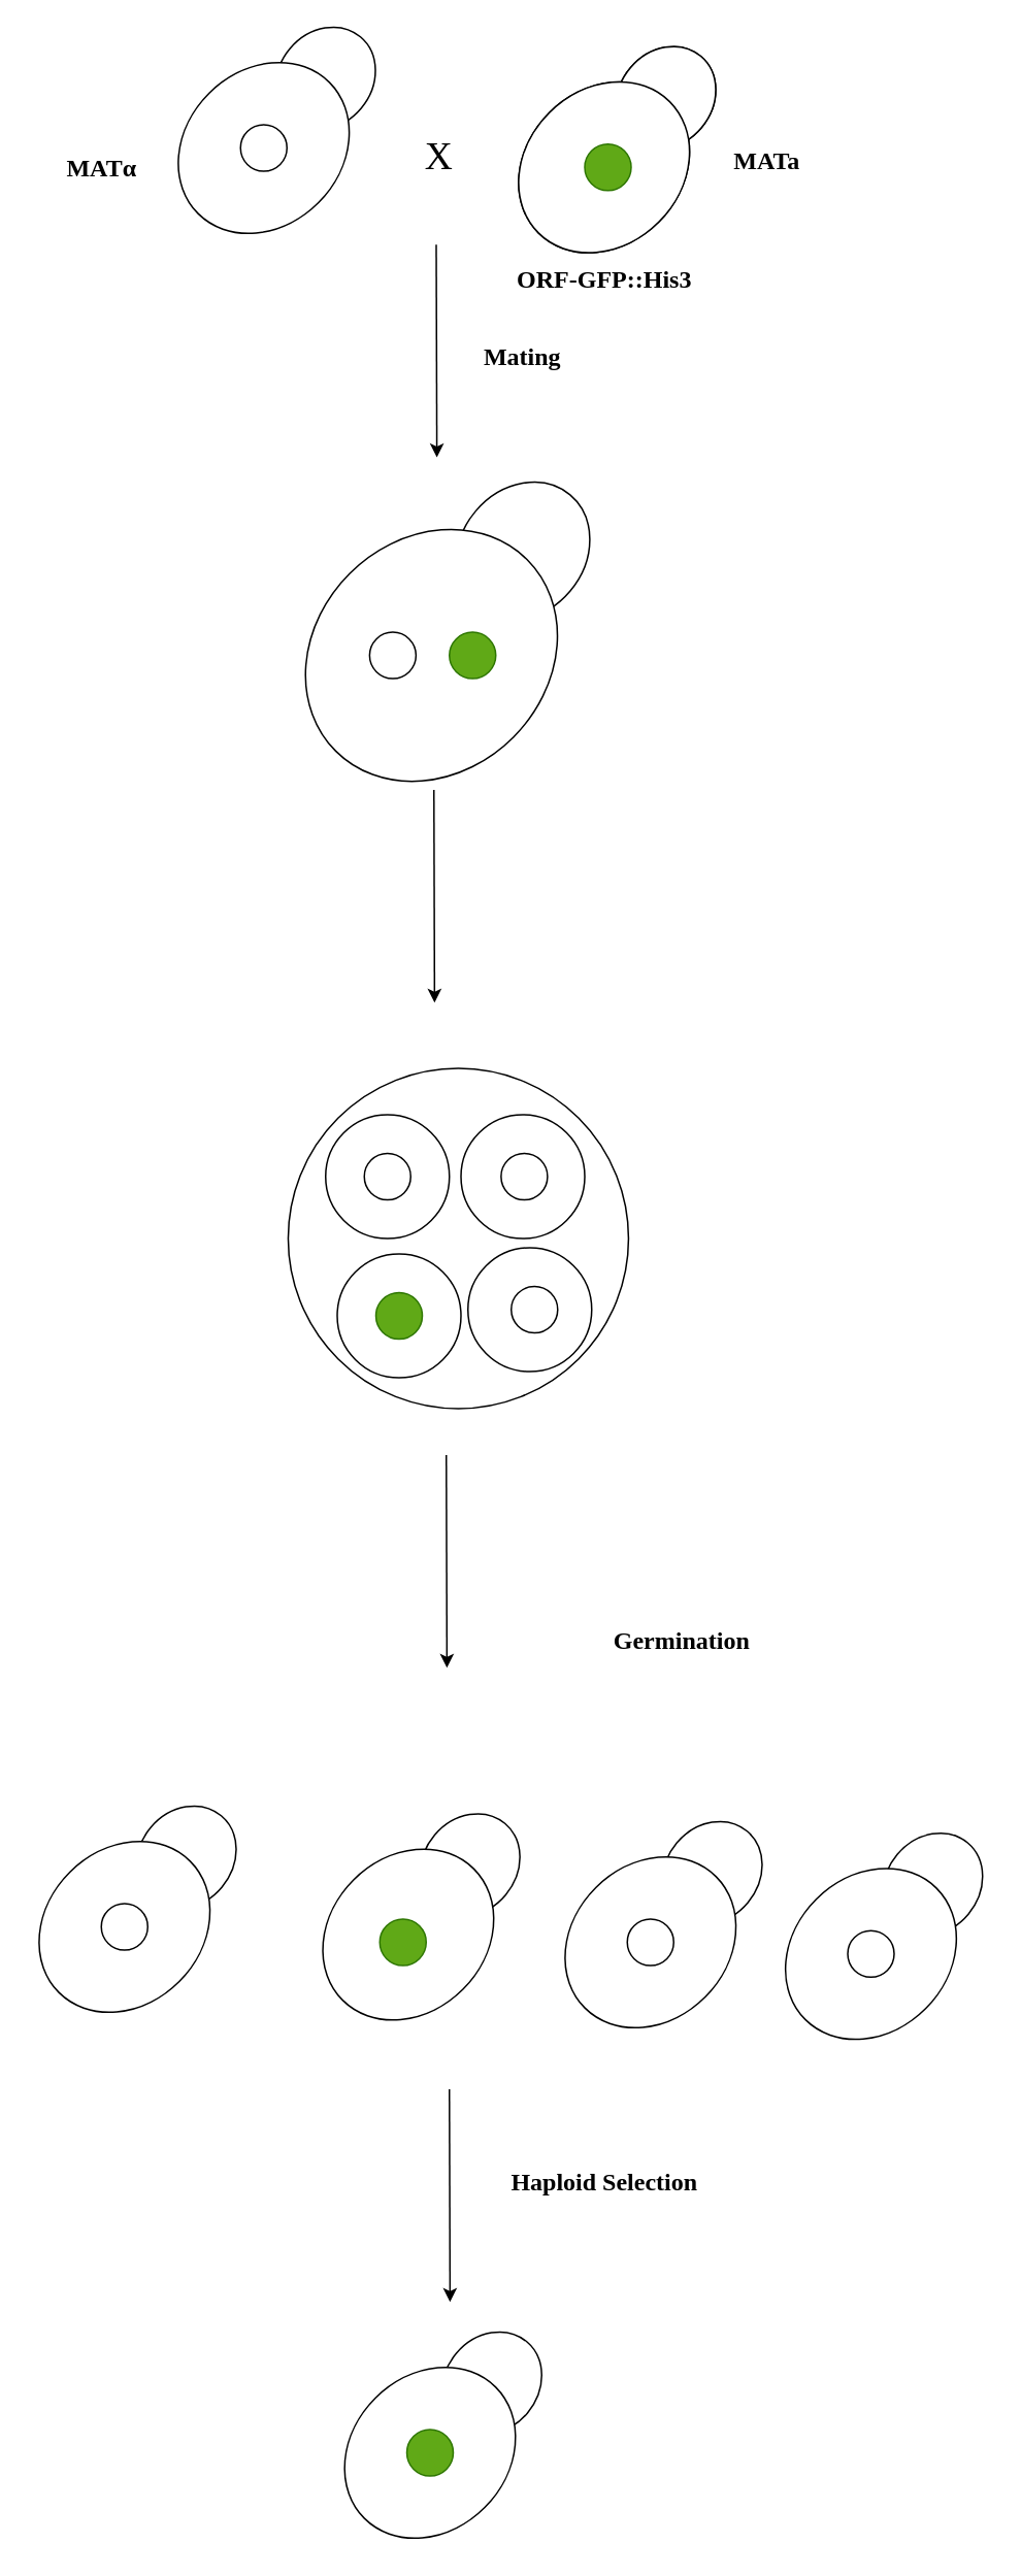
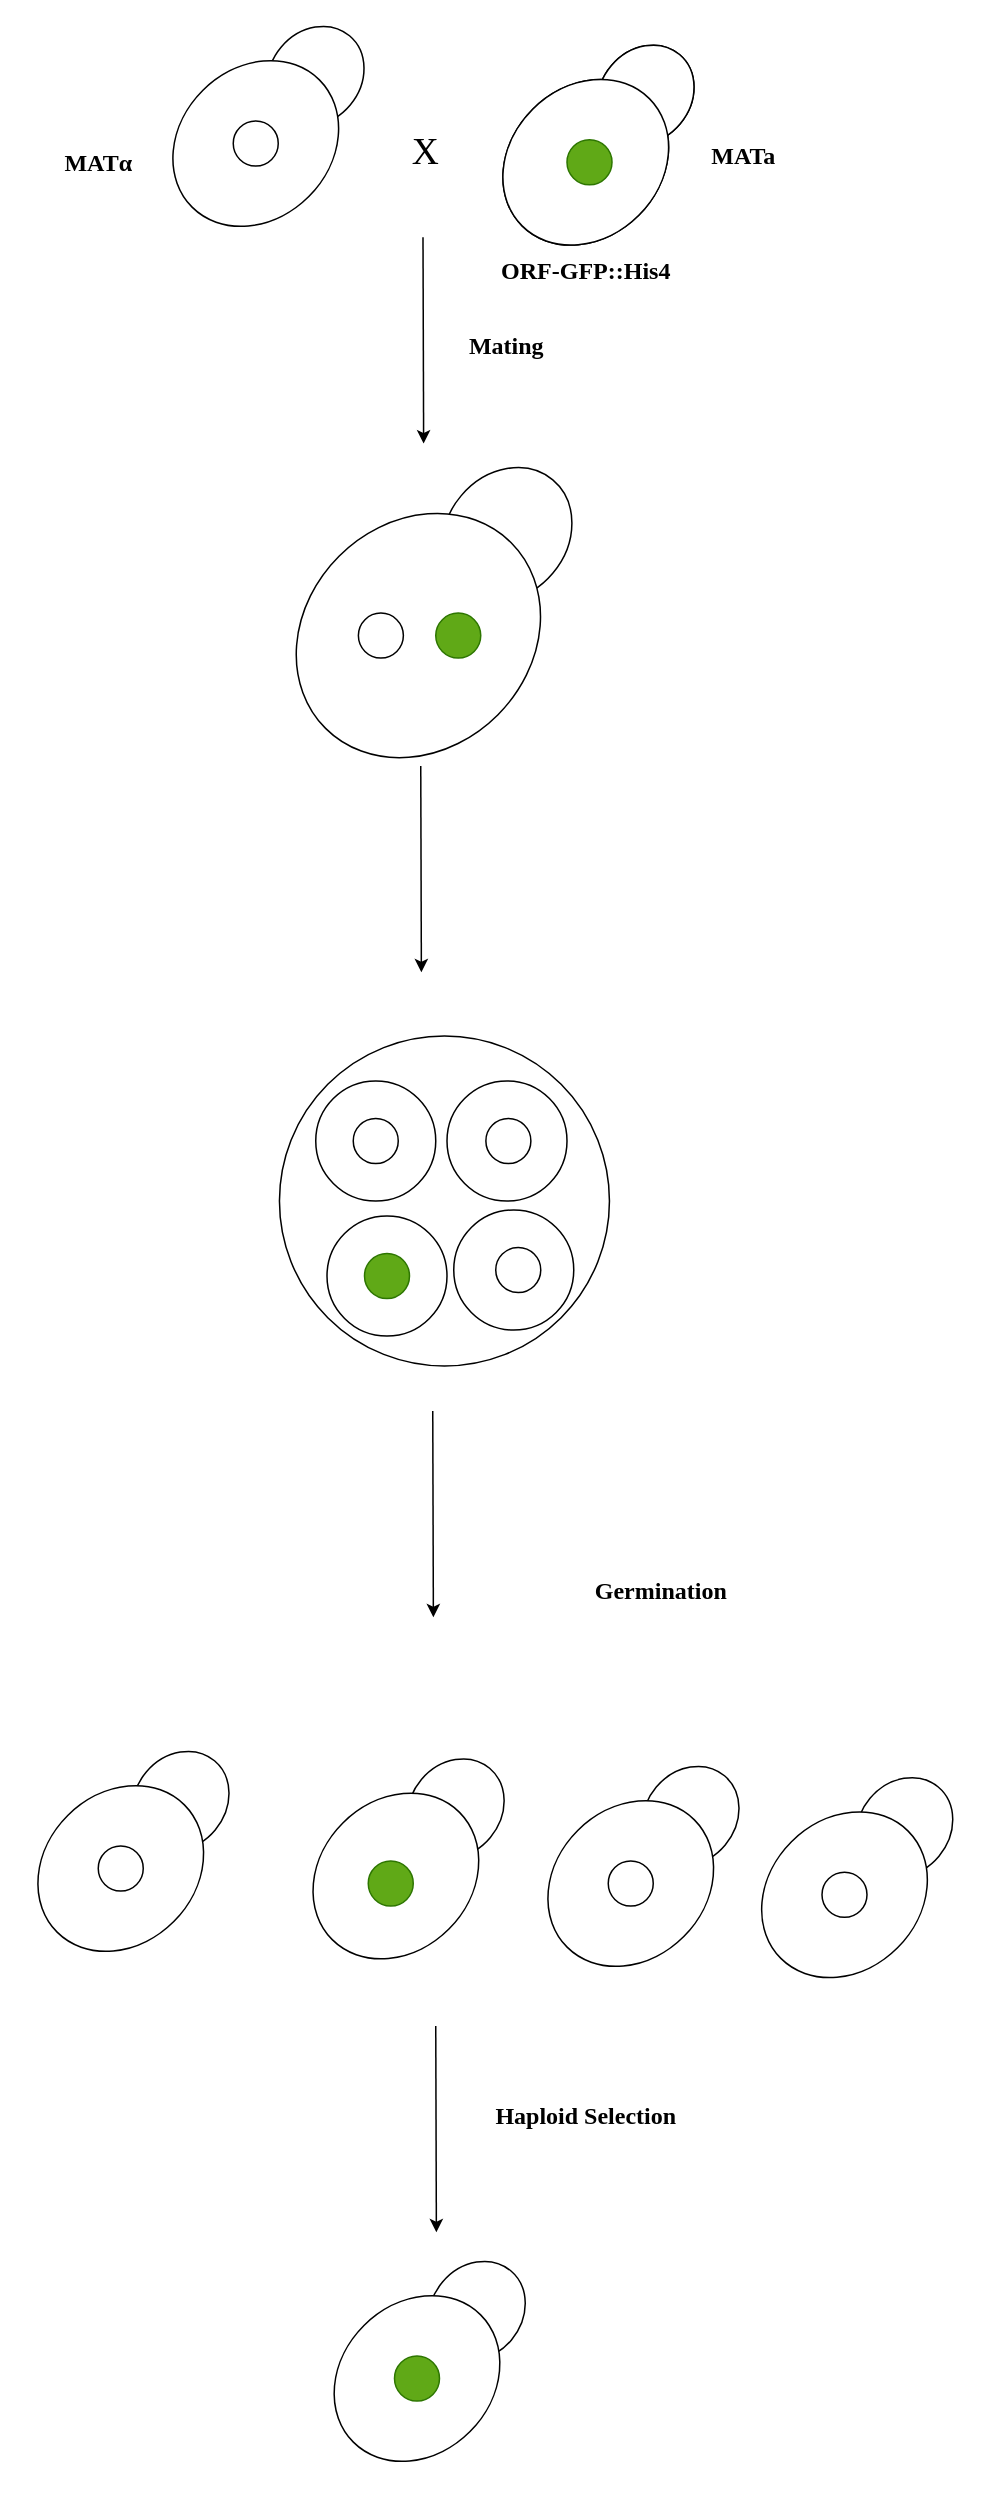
  <mxCell id="0" />
  <mxCell id="1" parent="0" />
  <mxCell id="2" value="" style="ellipse;whiteSpace=wrap;html=1;rotation=130;direction=south;fillColor=#E6E6E6;strokeColor=#E6E6E6;" parent="1" vertex="1"><mxGeometry x="175" y="20" width="70" height="60" as="geometry" /></mxCell>
  <mxCell id="3" value="" style="ellipse;whiteSpace=wrap;html=1;direction=north;rotation=-45;fillColor=#E6E6E6;strokeColor=#E6E6E6;" parent="1" vertex="1"><mxGeometry x="110" y="45" width="120" height="100" as="geometry" /></mxCell>
  <mxCell id="4" value="" style="ellipse;whiteSpace=wrap;html=1;rotation=130;direction=south;fillColor=#FFFFFF;" parent="1" vertex="1"><mxGeometry x="175" y="20" width="70" height="60" as="geometry" /></mxCell>
  <mxCell id="5" value="" style="ellipse;whiteSpace=wrap;html=1;direction=north;rotation=-45;fillColor=#FFFFFF;" parent="1" vertex="1"><mxGeometry x="110" y="45" width="120" height="100" as="geometry" /></mxCell>
  <mxCell id="6" value="" style="endArrow=classic;html=1;strokeWidth=1;" parent="1" edge="1"><mxGeometry width="50" height="50" relative="1" as="geometry"><mxPoint x="281.5" y="157.5" as="sourcePoint" /><mxPoint x="281.92" y="295" as="targetPoint" /></mxGeometry></mxCell>
  <mxCell id="7" value="" style="endArrow=classic;html=1;strokeWidth=1;" parent="1" edge="1"><mxGeometry width="50" height="50" relative="1" as="geometry"><mxPoint x="280" y="510" as="sourcePoint" /><mxPoint x="280.42" y="647.5" as="targetPoint" /></mxGeometry></mxCell>
  <mxCell id="8" value="" style="ellipse;whiteSpace=wrap;html=1;rotation=130;direction=south;fillColor=#FFFFFF;" parent="1" vertex="1"><mxGeometry x="395" y="32.5" width="70" height="60" as="geometry" /></mxCell>
  <mxCell id="9" value="" style="ellipse;whiteSpace=wrap;html=1;direction=north;rotation=-45;fillColor=#FFFFFF;" parent="1" vertex="1"><mxGeometry x="330" y="57.5" width="120" height="100" as="geometry" /></mxCell>
  <mxCell id="10" value="" style="ellipse;whiteSpace=wrap;html=1;rotation=130;direction=south;fillColor=#FFFFFF;" parent="1" vertex="1"><mxGeometry x="395" y="32.5" width="70" height="60" as="geometry" /></mxCell>
  <mxCell id="11" value="" style="ellipse;whiteSpace=wrap;html=1;direction=north;rotation=-45;fillColor=#FFFFFF;" parent="1" vertex="1"><mxGeometry x="330" y="57.5" width="120" height="100" as="geometry" /></mxCell>
  <mxCell id="12" value="" style="ellipse;whiteSpace=wrap;html=1;rotation=130;direction=south;fillColor=#FFFFFF;" parent="1" vertex="1"><mxGeometry x="290" y="315.62" width="95" height="80" as="geometry" /></mxCell>
  <mxCell id="13" value="" style="ellipse;whiteSpace=wrap;html=1;direction=north;rotation=-45;fillColor=#FFFFFF;" parent="1" vertex="1"><mxGeometry x="190.92" y="348.21" width="175" height="149.67" as="geometry" /></mxCell>
  <mxCell id="14" value="" style="ellipse;whiteSpace=wrap;html=1;aspect=fixed;strokeColor=#000000;fillColor=#FFFFFF;" parent="1" vertex="1"><mxGeometry x="185.8" y="690" width="220" height="220" as="geometry" /></mxCell>
  <mxCell id="15" value="" style="ellipse;whiteSpace=wrap;html=1;aspect=fixed;strokeColor=#000000;fillColor=#FFFFFF;" parent="1" vertex="1"><mxGeometry x="210" y="720" width="80" height="80" as="geometry" /></mxCell>
  <mxCell id="16" value="" style="ellipse;whiteSpace=wrap;html=1;aspect=fixed;strokeColor=#000000;fillColor=#FFFFFF;" parent="1" vertex="1"><mxGeometry x="297.5" y="720" width="80" height="80" as="geometry" /></mxCell>
  <mxCell id="17" value="" style="ellipse;whiteSpace=wrap;html=1;aspect=fixed;strokeColor=#000000;fillColor=#FFFFFF;" parent="1" vertex="1"><mxGeometry x="217.5" y="810" width="80" height="80" as="geometry" /></mxCell>
  <mxCell id="18" value="" style="ellipse;whiteSpace=wrap;html=1;aspect=fixed;strokeColor=#000000;fillColor=#FFFFFF;" parent="1" vertex="1"><mxGeometry x="302" y="806" width="80" height="80" as="geometry" /></mxCell>
  <mxCell id="19" value="&lt;font style=&quot;font-size: 25px&quot; face=&quot;Georgia&quot;&gt;X&lt;/font&gt;" style="text;html=1;align=center;verticalAlign=middle;resizable=0;points=[];autosize=1;" parent="1" vertex="1"><mxGeometry x="267.5" y="90" width="30" height="20" as="geometry" /></mxCell>
  <mxCell id="20" value="" style="endArrow=classic;html=1;strokeWidth=1;" parent="1" edge="1"><mxGeometry width="50" height="50" relative="1" as="geometry"><mxPoint x="288" y="940" as="sourcePoint" /><mxPoint x="288.42" y="1077.5" as="targetPoint" /></mxGeometry></mxCell>
  <mxCell id="21" value="" style="ellipse;whiteSpace=wrap;html=1;rotation=130;direction=south;fillColor=#FFFFFF;" parent="1" vertex="1"><mxGeometry x="85" y="1170" width="70" height="60" as="geometry" /></mxCell>
  <mxCell id="22" value="" style="ellipse;whiteSpace=wrap;html=1;direction=north;rotation=-45;fillColor=#FFFFFF;" parent="1" vertex="1"><mxGeometry x="20" y="1195" width="120" height="100" as="geometry" /></mxCell>
  <mxCell id="23" value="" style="ellipse;whiteSpace=wrap;html=1;rotation=130;direction=south;fillColor=#FFFFFF;" parent="1" vertex="1"><mxGeometry x="268.42" y="1175" width="70" height="60" as="geometry" /></mxCell>
  <mxCell id="24" value="" style="ellipse;whiteSpace=wrap;html=1;direction=north;rotation=-45;fillColor=#FFFFFF;" parent="1" vertex="1"><mxGeometry x="203.42" y="1200" width="120" height="100" as="geometry" /></mxCell>
  <mxCell id="25" value="" style="ellipse;whiteSpace=wrap;html=1;rotation=130;direction=south;fillColor=#FFFFFF;" parent="1" vertex="1"><mxGeometry x="425" y="1180" width="70" height="60" as="geometry" /></mxCell>
  <mxCell id="26" value="" style="ellipse;whiteSpace=wrap;html=1;direction=north;rotation=-45;fillColor=#FFFFFF;" parent="1" vertex="1"><mxGeometry x="360" y="1205" width="120" height="100" as="geometry" /></mxCell>
  <mxCell id="27" value="" style="ellipse;whiteSpace=wrap;html=1;rotation=130;direction=south;fillColor=#FFFFFF;" parent="1" vertex="1"><mxGeometry x="567.5" y="1187.5" width="70" height="60" as="geometry" /></mxCell>
  <mxCell id="28" value="" style="ellipse;whiteSpace=wrap;html=1;direction=north;rotation=-45;fillColor=#FFFFFF;" parent="1" vertex="1"><mxGeometry x="502.5" y="1212.5" width="120" height="100" as="geometry" /></mxCell>
  <mxCell id="29" value="" style="ellipse;whiteSpace=wrap;html=1;rotation=130;direction=south;fillColor=#FFFFFF;" parent="1" vertex="1"><mxGeometry x="282.5" y="1510" width="70" height="60" as="geometry" /></mxCell>
  <mxCell id="30" value="" style="ellipse;whiteSpace=wrap;html=1;direction=north;rotation=-45;fillColor=#FFFFFF;" parent="1" vertex="1"><mxGeometry x="217.5" y="1535" width="120" height="100" as="geometry" /></mxCell>
  <mxCell id="31" value="" style="endArrow=classic;html=1;strokeWidth=1;" parent="1" edge="1"><mxGeometry width="50" height="50" relative="1" as="geometry"><mxPoint x="290" y="1350" as="sourcePoint" /><mxPoint x="290.42" y="1487.5" as="targetPoint" /></mxGeometry></mxCell>
  <mxCell id="32" value="&lt;font face=&quot;Georgia&quot;&gt;&lt;b&gt;&lt;font style=&quot;font-size: 16px&quot;&gt;Mating&lt;/font&gt;&lt;/b&gt;&lt;/font&gt;" style="text;html=1;align=center;verticalAlign=middle;resizable=0;points=[];autosize=1;" parent="1" vertex="1"><mxGeometry x="302" y="220" width="70" height="20" as="geometry" /></mxCell>
  <mxCell id="33" value="&lt;div&gt;&lt;font face=&quot;Georgia&quot;&gt;&lt;b&gt;&lt;font style=&quot;font-size: 16px&quot;&gt;Germination&lt;/font&gt;&lt;/b&gt;&lt;/font&gt;&lt;/div&gt;" style="text;html=1;align=center;verticalAlign=middle;resizable=0;points=[];autosize=1;" parent="1" vertex="1"><mxGeometry x="380" y="1050" width="120" height="20" as="geometry" /></mxCell>
  <mxCell id="34" value="&lt;div&gt;&lt;font face=&quot;Georgia&quot;&gt;&lt;b&gt;&lt;font style=&quot;font-size: 16px&quot;&gt;Haploid Selection&lt;br&gt;&lt;/font&gt;&lt;/b&gt;&lt;/font&gt;&lt;/div&gt;" style="text;html=1;align=center;verticalAlign=middle;resizable=0;points=[];autosize=1;" parent="1" vertex="1"><mxGeometry x="310" y="1400" width="160" height="20" as="geometry" /></mxCell>
- <mxCell id="35" value="&lt;font face=&quot;Georgia&quot;&gt;&lt;b&gt;&lt;font style=&quot;font-size: 16px&quot;&gt;ORF-GFP::His3&lt;/font&gt;&lt;/b&gt;&lt;/font&gt;" style="text;html=1;align=center;verticalAlign=middle;resizable=0;points=[];autosize=1;" parent="1" vertex="1"><mxGeometry x="320" y="170" width="140" height="20" as="geometry" /></mxCell>
+ <mxCell id="35" value="&lt;font face=&quot;Georgia&quot;&gt;&lt;b&gt;&lt;font style=&quot;font-size: 16px&quot;&gt;ORF-GFP::His4&lt;/font&gt;&lt;/b&gt;&lt;/font&gt;" style="text;html=1;align=center;verticalAlign=middle;resizable=0;points=[];autosize=1;" parent="1" vertex="1"><mxGeometry x="320" y="170" width="140" height="20" as="geometry" /></mxCell>
  <mxCell id="36" value="" style="ellipse;whiteSpace=wrap;html=1;aspect=fixed;strokeColor=#000000;fillColor=#FFFFFF;" parent="1" vertex="1"><mxGeometry x="155" y="80" width="30" height="30" as="geometry" /></mxCell>
  <mxCell id="37" value="" style="ellipse;whiteSpace=wrap;html=1;aspect=fixed;strokeColor=#2D7600;fillColor=#60a917;fontColor=#ffffff;" parent="1" vertex="1"><mxGeometry x="377.5" y="92.5" width="30" height="30" as="geometry" /></mxCell>
  <mxCell id="38" value="" style="ellipse;whiteSpace=wrap;html=1;aspect=fixed;strokeColor=#2D7600;fillColor=#60a917;fontColor=#ffffff;" parent="1" vertex="1"><mxGeometry x="290" y="408.05" width="30" height="30" as="geometry" /></mxCell>
  <mxCell id="39" value="" style="ellipse;whiteSpace=wrap;html=1;aspect=fixed;strokeColor=#000000;fillColor=#FFFFFF;" parent="1" vertex="1"><mxGeometry x="238.42" y="408.05" width="30" height="30" as="geometry" /></mxCell>
  <mxCell id="40" value="" style="ellipse;whiteSpace=wrap;html=1;aspect=fixed;strokeColor=#000000;fillColor=#FFFFFF;" parent="1" vertex="1"><mxGeometry x="235" y="745" width="30" height="30" as="geometry" /></mxCell>
  <mxCell id="41" value="" style="ellipse;whiteSpace=wrap;html=1;aspect=fixed;strokeColor=#000000;fillColor=#FFFFFF;" parent="1" vertex="1"><mxGeometry x="323.42" y="745" width="30" height="30" as="geometry" /></mxCell>
  <mxCell id="42" value="" style="ellipse;whiteSpace=wrap;html=1;aspect=fixed;strokeColor=#2D7600;fillColor=#60a917;fontColor=#ffffff;" parent="1" vertex="1"><mxGeometry x="242.5" y="835" width="30" height="30" as="geometry" /></mxCell>
  <mxCell id="43" value="" style="ellipse;whiteSpace=wrap;html=1;aspect=fixed;strokeColor=#000000;fillColor=#FFFFFF;" parent="1" vertex="1"><mxGeometry x="330" y="831" width="30" height="30" as="geometry" /></mxCell>
  <mxCell id="44" value="" style="ellipse;whiteSpace=wrap;html=1;aspect=fixed;strokeColor=#000000;fillColor=#FFFFFF;" parent="1" vertex="1"><mxGeometry x="65" y="1230" width="30" height="30" as="geometry" /></mxCell>
  <mxCell id="45" value="" style="ellipse;whiteSpace=wrap;html=1;aspect=fixed;strokeColor=#000000;fillColor=#FFFFFF;" parent="1" vertex="1"><mxGeometry x="405" y="1240" width="30" height="30" as="geometry" /></mxCell>
  <mxCell id="46" value="" style="ellipse;whiteSpace=wrap;html=1;aspect=fixed;strokeColor=#000000;fillColor=#FFFFFF;" parent="1" vertex="1"><mxGeometry x="547.5" y="1247.5" width="30" height="30" as="geometry" /></mxCell>
  <mxCell id="47" value="" style="ellipse;whiteSpace=wrap;html=1;aspect=fixed;strokeColor=#2D7600;fillColor=#60a917;fontColor=#ffffff;" parent="1" vertex="1"><mxGeometry x="245" y="1240" width="30" height="30" as="geometry" /></mxCell>
  <mxCell id="48" value="" style="ellipse;whiteSpace=wrap;html=1;aspect=fixed;strokeColor=#2D7600;fillColor=#60a917;fontColor=#ffffff;" parent="1" vertex="1"><mxGeometry x="262.5" y="1570" width="30" height="30" as="geometry" /></mxCell>
  <mxCell id="49" value="&lt;font face=&quot;Georgia&quot;&gt;&lt;b&gt;&lt;font style=&quot;font-size: 16px&quot;&gt;MATa&lt;/font&gt;&lt;/b&gt;&lt;/font&gt;" style="text;html=1;align=center;verticalAlign=middle;resizable=0;points=[];autosize=1;" parent="1" vertex="1"><mxGeometry x="465" y="92.5" width="60" height="20" as="geometry" /></mxCell>
  <mxCell id="50" value="&lt;font face=&quot;Georgia&quot;&gt;&lt;b&gt;&lt;font style=&quot;font-size: 16px&quot;&gt;MATα&lt;/font&gt;&lt;/b&gt;&lt;/font&gt;" style="text;html=1;align=center;verticalAlign=middle;resizable=0;points=[];autosize=1;" parent="1" vertex="1"><mxGeometry x="30" y="97.5" width="70" height="20" as="geometry" /></mxCell>
